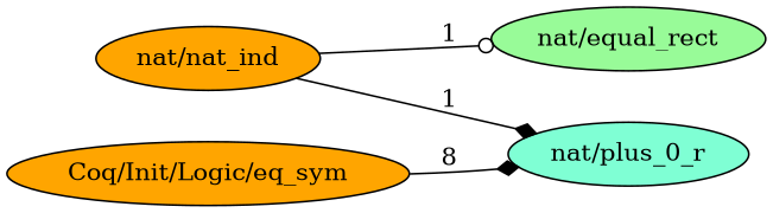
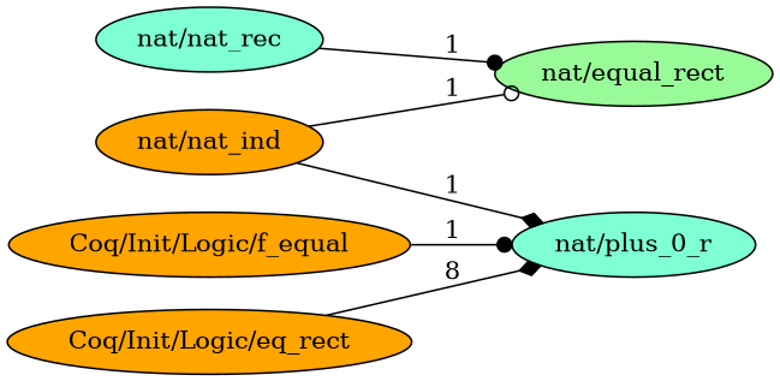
  digraph {
    rankdir=LR
    root=Coq
    splines=true
    node [fillcolor=orange style=filled]
    edge [arrowhead=dot weight=1]
+   "nat/nat_rec" [fillcolor=aquamarine]
    n2 [fillcolor=palegreen label="nat/equal_rect"]
    "nat/nat_ind"
    "nat/plus_0_r" [fillcolor=aquamarine]
-   "Coq/Init/Logic/eq_sym"
+   "Coq/Init/Logic/f_equal"
+   "Coq/Init/Logic/eq_sym" [label="Coq/Init/Logic/eq_rect"]
+   "nat/nat_rec" -> n2 [label=1]
    "nat/nat_ind" -> n2 [arrowhead=odot label=1]
    "nat/nat_ind" -> "nat/plus_0_r" [arrowhead=diamond label=1]
+   "Coq/Init/Logic/f_equal" -> "nat/plus_0_r" [label=1]
    "Coq/Init/Logic/eq_sym" -> "nat/plus_0_r" [arrowhead=diamond label=8]
  }
